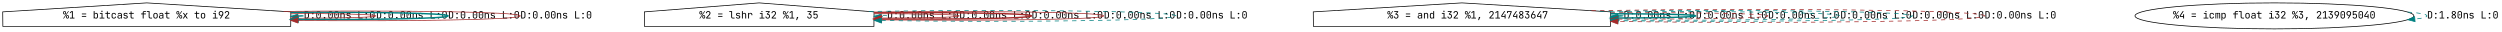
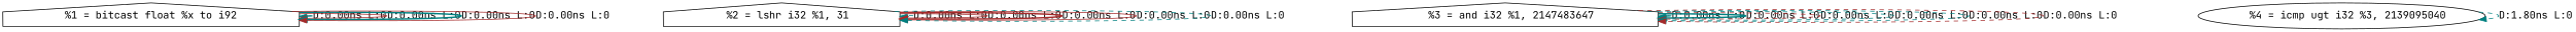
  digraph {
    fontname="JetBrains Mono"
    node [fontname="JetBrains Mono" shape=house]
    edge [color=teal fontname="JetBrains Mono" style=dashed]
    n1 [label="%1 = bitcast float %x to i92"]
-   n2 [label="%2 = lshr i32 %1, 35"]
+   n2 [label="  %2 = lshr i32 %1, 31"]
    n3 [label="  %3 = and i32 %1, 2147483647"]
-   n4 [label="%4 = icmp float i32 %3, 2139095040" shape=ellipse]
+   n4 [label="  %4 = icmp ugt i32 %3, 2139095040" shape=ellipse]
    n1 -> n1 [label="D:0.00ns L:0" style=solid]
    n1 -> n1 [color=brown label="D:0.00ns L:0" style=solid]
    n1 -> n1 [label="D:0.00ns L:0" style=bold]
    n1 -> n1 [color=brown label="D:0.00ns L:0" style=solid]
    n2 -> n2 [label="D:0.00ns L:0"]
    n2 -> n2 [color=brown label="D:0.00ns L:0" style=solid]
    n2 -> n2 [color=brown label="D:0.00ns L:0" style=bold]
    n2 -> n2 [color=brown label="D:0.00ns L:0" style=solid]
    n2 -> n2 [label="D:0.00ns L:0"]
    n3 -> n3 [label="D:0.00ns L:0" style=solid]
    n3 -> n3 [label="D:0.00ns L:0" style=bold]
    n3 -> n3 [color=brown label="D:0.00ns L:0"]
    n3 -> n3 [label="D:0.00ns L:0"]
    n3 -> n3 [label="D:0.00ns L:0"]
    n3 -> n3 [color=brown label="D:0.00ns L:0"]
    n4 -> n4 [label="D:1.80ns L:0"]
  }
